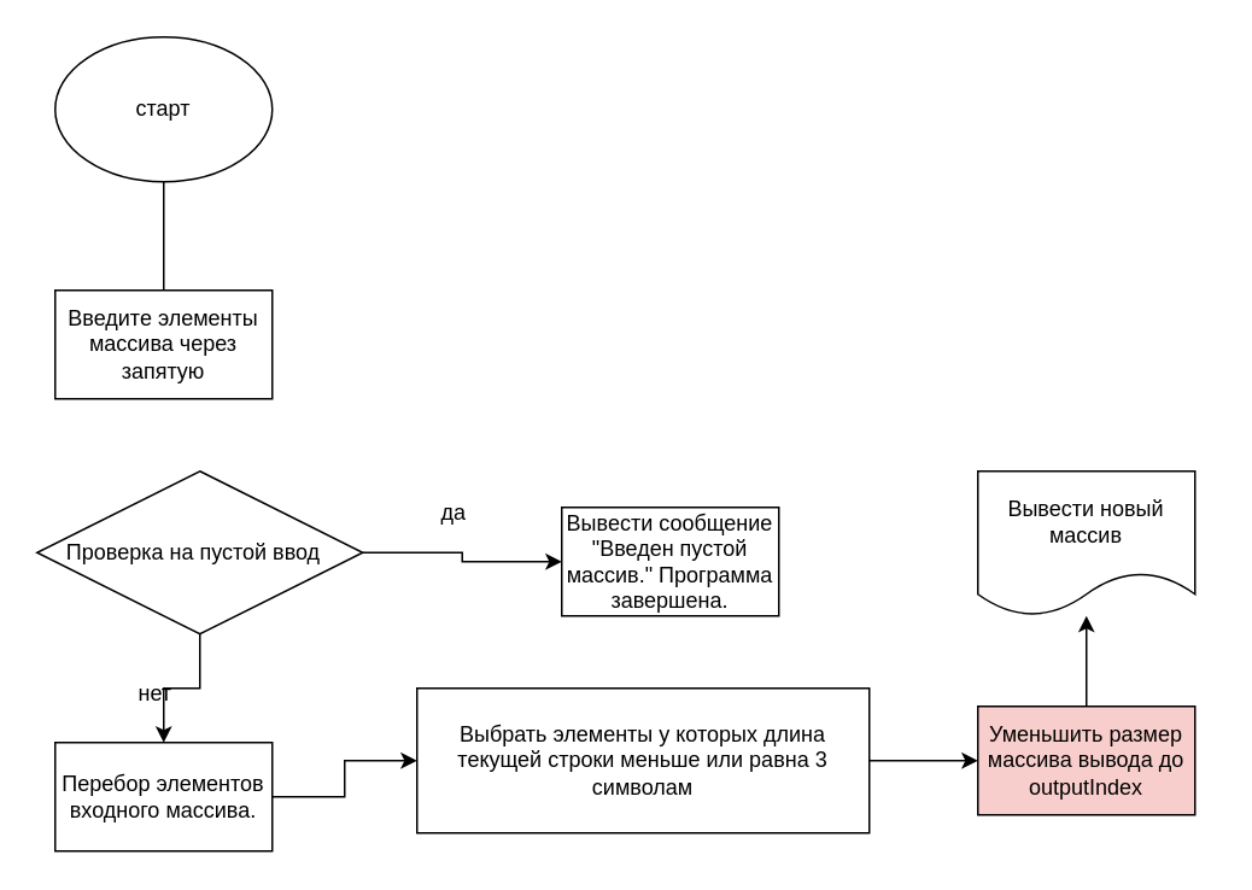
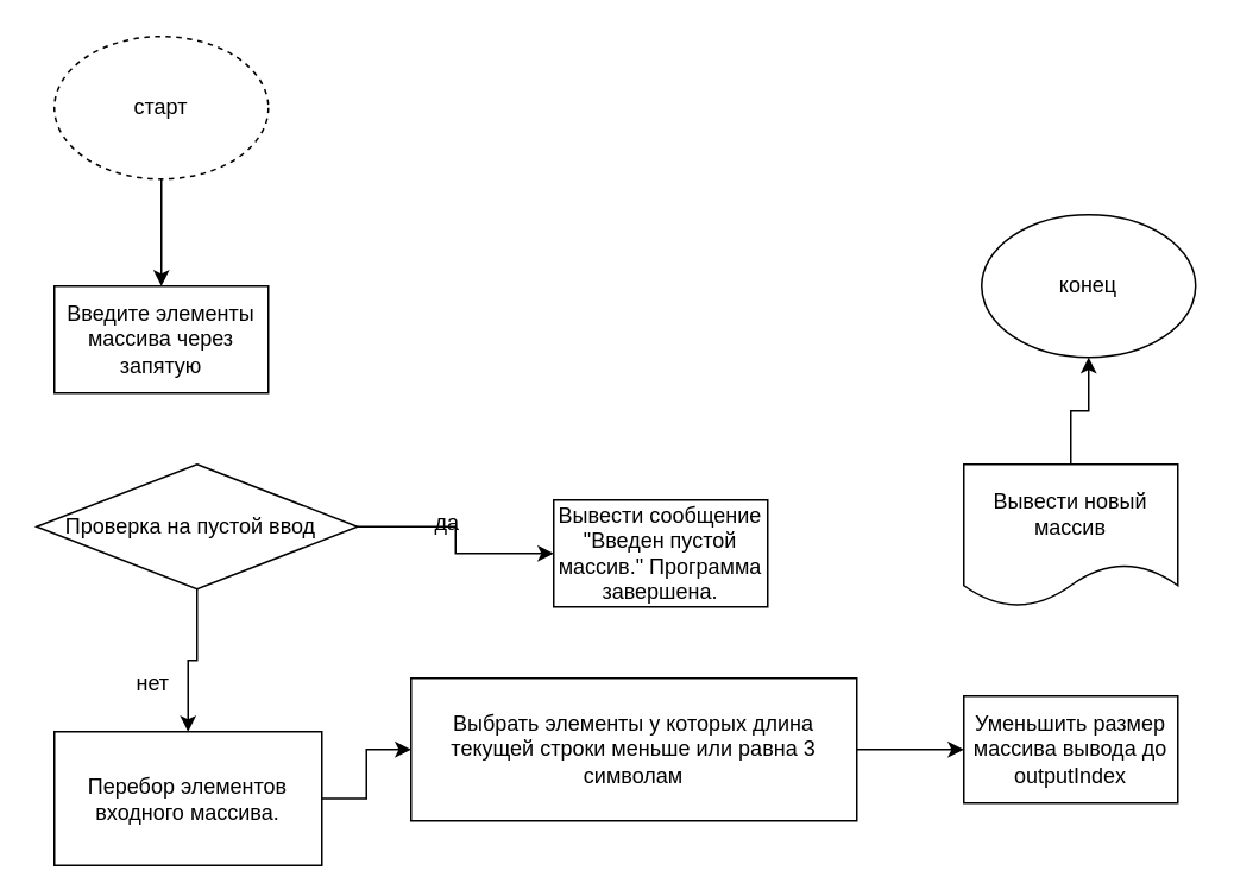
  <mxCell id="0" />
  <mxCell id="1" parent="0" />
- <mxCell id="2" style="edgeStyle=orthogonalEdgeStyle;rounded=0;orthogonalLoop=1;jettySize=auto;html=1;entryX=0.5;entryY=0;entryDx=0;entryDy=0;endArrow=none;" edge="1" parent="1" source="3" target="4"><mxGeometry relative="1" as="geometry" /></mxCell>
- <mxCell id="3" value="старт" style="ellipse;whiteSpace=wrap;html=1;" vertex="1" parent="1"><mxGeometry x="30" y="20" width="120" height="80" as="geometry" /></mxCell>
+ <mxCell id="2" style="edgeStyle=orthogonalEdgeStyle;rounded=0;orthogonalLoop=1;jettySize=auto;html=1;entryX=0.5;entryY=0;entryDx=0;entryDy=0;" edge="1" parent="1" source="3" target="4"><mxGeometry relative="1" as="geometry" /></mxCell>
+ <mxCell id="3" value="старт" style="ellipse;whiteSpace=wrap;html=1;dashed=1;" vertex="1" parent="1"><mxGeometry x="30" y="20" width="120" height="80" as="geometry" /></mxCell>
  <mxCell id="4" value="Введите элементы массива через запятую" style="rounded=0;whiteSpace=wrap;html=1;" vertex="1" parent="1"><mxGeometry x="30" y="160" width="120" height="60" as="geometry" /></mxCell>
  <mxCell id="5" style="edgeStyle=orthogonalEdgeStyle;rounded=0;orthogonalLoop=1;jettySize=auto;html=1;exitX=1;exitY=0.5;exitDx=0;exitDy=0;entryX=0;entryY=0.5;entryDx=0;entryDy=0;" edge="1" parent="1" source="7" target="8"><mxGeometry relative="1" as="geometry" /></mxCell>
  <mxCell id="6" style="edgeStyle=orthogonalEdgeStyle;rounded=0;orthogonalLoop=1;jettySize=auto;html=1;entryX=0.5;entryY=0;entryDx=0;entryDy=0;" edge="1" parent="1" source="7" target="10"><mxGeometry relative="1" as="geometry" /></mxCell>
- <mxCell id="7" value="Проверка на пустой ввод&amp;nbsp;&amp;nbsp;" style="rhombus;whiteSpace=wrap;html=1;" vertex="1" parent="1"><mxGeometry x="20" y="260" width="180" height="90" as="geometry" /></mxCell>
+ <mxCell id="7" value="Проверка на пустой ввод&amp;nbsp;&amp;nbsp;" style="rhombus;whiteSpace=wrap;html=1;" vertex="1" parent="1"><mxGeometry x="20" y="260" width="180" height="70" as="geometry" /></mxCell>
  <mxCell id="8" value="Вывести сообщение &quot;Введен пустой массив.&quot; Программа завершена." style="rounded=0;whiteSpace=wrap;html=1;" vertex="1" parent="1"><mxGeometry x="310" y="280" width="120" height="60" as="geometry" /></mxCell>
  <mxCell id="9" style="edgeStyle=orthogonalEdgeStyle;rounded=0;orthogonalLoop=1;jettySize=auto;html=1;exitX=1;exitY=0.5;exitDx=0;exitDy=0;entryX=0;entryY=0.5;entryDx=0;entryDy=0;" edge="1" parent="1" source="10" target="14"><mxGeometry relative="1" as="geometry" /></mxCell>
- <mxCell id="10" value="Перебор элементов входного массива." style="rounded=0;whiteSpace=wrap;html=1;" vertex="1" parent="1"><mxGeometry x="30" y="410" width="120" height="60" as="geometry" /></mxCell>
- <mxCell id="11" value="да" style="text;html=1;align=center;verticalAlign=middle;resizable=0;points=[];autosize=1;strokeColor=none;fillColor=none;" vertex="1" parent="1"><mxGeometry x="230" y="268" width="40" height="30" as="geometry" /></mxCell>
+ <mxCell id="10" value="Перебор элементов входного массива." style="rounded=0;whiteSpace=wrap;html=1;" vertex="1" parent="1"><mxGeometry x="30" y="410" width="150" height="75" as="geometry" /></mxCell>
+ <mxCell id="11" value="да" style="text;html=1;align=center;verticalAlign=middle;resizable=0;points=[];autosize=1;strokeColor=none;fillColor=none;" vertex="1" parent="1"><mxGeometry x="230" y="278" width="40" height="30" as="geometry" /></mxCell>
  <mxCell id="12" value="нет" style="text;html=1;align=center;verticalAlign=middle;resizable=0;points=[];autosize=1;strokeColor=none;fillColor=none;" vertex="1" parent="1"><mxGeometry x="65" y="368" width="40" height="30" as="geometry" /></mxCell>
  <mxCell id="13" style="edgeStyle=orthogonalEdgeStyle;rounded=0;orthogonalLoop=1;jettySize=auto;html=1;exitX=1;exitY=0.5;exitDx=0;exitDy=0;entryX=0;entryY=0.5;entryDx=0;entryDy=0;" edge="1" parent="1" source="14" target="16"><mxGeometry relative="1" as="geometry" /></mxCell>
  <mxCell id="14" value="Выбрать элементы у которых длина текущей строки меньше или равна 3 символам" style="rounded=0;whiteSpace=wrap;html=1;" vertex="1" parent="1"><mxGeometry x="230" y="380" width="250" height="80" as="geometry" /></mxCell>
- <mxCell id="15" style="edgeStyle=orthogonalEdgeStyle;rounded=0;orthogonalLoop=1;jettySize=auto;html=1;exitX=0.5;exitY=0;exitDx=0;exitDy=0;" edge="1" parent="1" source="16" target="18"><mxGeometry relative="1" as="geometry" /></mxCell>
- <mxCell id="16" value="Уменьшить размер массива вывода до outputIndex" style="rounded=0;whiteSpace=wrap;html=1;fillColor=#f8cecc;" vertex="1" parent="1"><mxGeometry x="540" y="390" width="120" height="60" as="geometry" /></mxCell>
+ <mxCell id="16" value="Уменьшить размер массива вывода до outputIndex" style="rounded=0;whiteSpace=wrap;html=1;" vertex="1" parent="1"><mxGeometry x="540" y="390" width="120" height="60" as="geometry" /></mxCell>
+ <mxCell id="17" style="edgeStyle=orthogonalEdgeStyle;rounded=0;orthogonalLoop=1;jettySize=auto;html=1;exitX=0.5;exitY=0;exitDx=0;exitDy=0;entryX=0.5;entryY=1;entryDx=0;entryDy=0;" edge="1" parent="1" source="18" target="19"><mxGeometry relative="1" as="geometry" /></mxCell>
  <mxCell id="18" value="Вывести новый массив" style="shape=document;whiteSpace=wrap;html=1;boundedLbl=1;" vertex="1" parent="1"><mxGeometry x="540" y="260" width="120" height="80" as="geometry" /></mxCell>
+ <mxCell id="19" value="конец" style="ellipse;whiteSpace=wrap;html=1;" vertex="1" parent="1"><mxGeometry x="550" y="120" width="120" height="80" as="geometry" /></mxCell>
